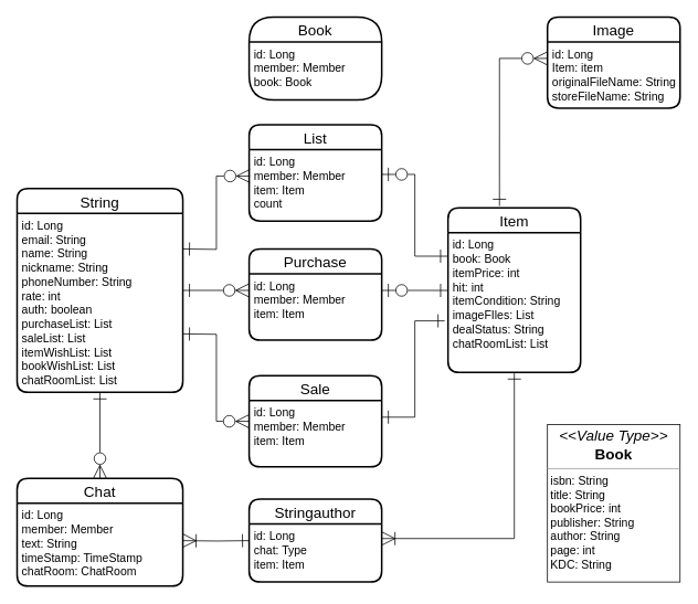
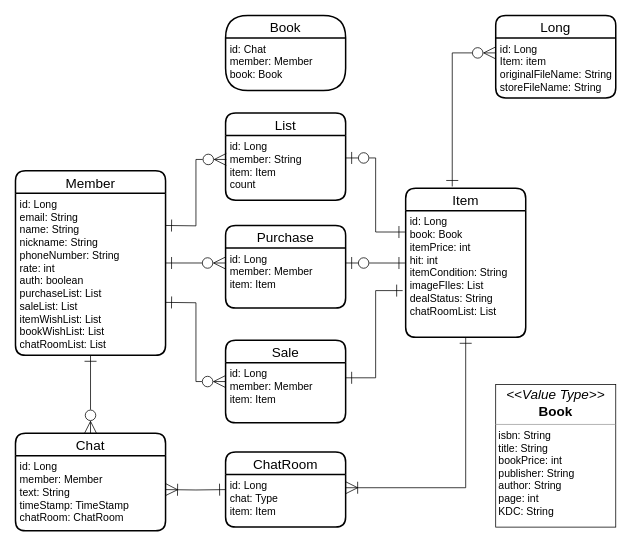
  <mxCell id="0" />
  <mxCell id="1" parent="0" />
  <mxCell id="2" value="" style="edgeStyle=orthogonalEdgeStyle;rounded=0;orthogonalLoop=1;jettySize=auto;html=1;fontSize=30;endArrow=ERzeroToMany;endFill=0;endSize=14;startArrow=ERone;startFill=0;startSize=14;" parent="1" source="6" target="11" edge="1"><mxGeometry relative="1" as="geometry"><mxPoint x="170" y="410" as="sourcePoint" /><mxPoint x="150" y="530" as="targetPoint" /></mxGeometry></mxCell>
  <mxCell id="3" value="" style="edgeStyle=orthogonalEdgeStyle;rounded=0;orthogonalLoop=1;jettySize=auto;html=1;fontSize=30;startArrow=ERone;startFill=0;endArrow=ERzeroToMany;endFill=0;startSize=14;endSize=14;entryX=0;entryY=0.25;entryDx=0;entryDy=0;" parent="1" source="5" target="25" edge="1"><mxGeometry relative="1" as="geometry"><mxPoint x="260" y="370" as="sourcePoint" /><mxPoint x="370" y="348.2" as="targetPoint" /></mxGeometry></mxCell>
  <mxCell id="4" value="" style="edgeStyle=orthogonalEdgeStyle;rounded=0;orthogonalLoop=1;jettySize=auto;html=1;fontSize=30;startArrow=ERzeroToOne;startFill=0;endArrow=ERone;endFill=0;startSize=14;endSize=14;exitX=1;exitY=0.348;exitDx=0;exitDy=0;exitPerimeter=0;entryX=-0.006;entryY=0.168;entryDx=0;entryDy=0;entryPerimeter=0;" parent="1" source="23" target="10" edge="1"><mxGeometry relative="1" as="geometry"><mxPoint x="530" y="348.2" as="sourcePoint" /><mxPoint x="840" y="329.957" as="targetPoint" /></mxGeometry></mxCell>
- <mxCell id="5" value="String" style="swimlane;childLayout=stackLayout;horizontal=1;startSize=30;horizontalStack=0;rounded=1;fontSize=18;fontStyle=0;strokeWidth=2;resizeParent=0;resizeLast=1;shadow=0;dashed=0;align=center;" parent="1" vertex="1"><mxGeometry x="20" y="227" width="200" height="246" as="geometry" /></mxCell>
+ <mxCell id="5" value="Member" style="swimlane;childLayout=stackLayout;horizontal=1;startSize=30;horizontalStack=0;rounded=1;fontSize=18;fontStyle=0;strokeWidth=2;resizeParent=0;resizeLast=1;shadow=0;dashed=0;align=center;" parent="1" vertex="1"><mxGeometry x="20" y="227" width="200" height="246" as="geometry" /></mxCell>
  <mxCell id="6" value="id: Long&#10;email: String&#10;name: String&#10;nickname: String&#10;phoneNumber: String&#10;rate: int&#10;auth: boolean&#10;purchaseList: List&#10;saleList: List&#10;itemWishList: List&#10;bookWishList: List&#10;chatRoomList: List&#10;" style="align=left;strokeColor=none;fillColor=none;spacingLeft=4;fontSize=14;verticalAlign=top;resizable=0;rotatable=0;part=1;" parent="5" vertex="1"><mxGeometry y="30" width="200" height="216" as="geometry" /></mxCell>
  <mxCell id="7" value="Sale" style="swimlane;childLayout=stackLayout;horizontal=1;startSize=30;horizontalStack=0;rounded=1;fontSize=18;fontStyle=0;strokeWidth=2;resizeParent=0;resizeLast=1;shadow=0;dashed=0;align=center;" parent="1" vertex="1"><mxGeometry x="300" y="453" width="160" height="110" as="geometry" /></mxCell>
  <mxCell id="8" value="id: Long&#10;member: Member&#10;item: Item&#10;&#10;" style="align=left;strokeColor=none;fillColor=none;spacingLeft=4;fontSize=14;verticalAlign=top;resizable=0;rotatable=0;part=1;" parent="7" vertex="1"><mxGeometry y="30" width="160" height="80" as="geometry" /></mxCell>
  <mxCell id="9" value="Item" style="swimlane;childLayout=stackLayout;horizontal=1;startSize=30;horizontalStack=0;rounded=1;fontSize=18;fontStyle=0;strokeWidth=2;resizeParent=0;resizeLast=1;shadow=0;dashed=0;align=center;" parent="1" vertex="1"><mxGeometry x="540" y="250.41" width="160" height="198.59" as="geometry" /></mxCell>
  <mxCell id="10" value="id: Long&#10;book: Book&#10;itemPrice: int&#10;hit: int&#10;itemCondition: String&#10;imageFIles: List&#10;dealStatus: String&#10;chatRoomList: List&#10;" style="align=left;strokeColor=none;fillColor=none;spacingLeft=4;fontSize=14;verticalAlign=top;resizable=0;rotatable=0;part=1;" parent="9" vertex="1"><mxGeometry y="30" width="160" height="168.59" as="geometry" /></mxCell>
  <mxCell id="11" value="Chat" style="swimlane;childLayout=stackLayout;horizontal=1;startSize=30;horizontalStack=0;rounded=1;fontSize=18;fontStyle=0;strokeWidth=2;resizeParent=0;resizeLast=1;shadow=0;dashed=0;align=center;" parent="1" vertex="1"><mxGeometry x="20" y="577" width="200" height="130" as="geometry" /></mxCell>
  <mxCell id="12" value="id: Long&#10;member: Member&#10;text: String&#10;timeStamp: TimeStamp&#10;chatRoom: ChatRoom" style="align=left;strokeColor=none;fillColor=none;spacingLeft=4;fontSize=14;verticalAlign=top;resizable=0;rotatable=0;part=1;" parent="11" vertex="1"><mxGeometry y="30" width="200" height="100" as="geometry" /></mxCell>
- <mxCell id="13" value="Stringauthor" style="swimlane;childLayout=stackLayout;horizontal=1;startSize=30;horizontalStack=0;rounded=1;fontSize=18;fontStyle=0;strokeWidth=2;resizeParent=0;resizeLast=1;shadow=0;dashed=0;align=center;" parent="1" vertex="1"><mxGeometry x="300" y="602" width="160" height="100" as="geometry" /></mxCell>
+ <mxCell id="13" value="ChatRoom" style="swimlane;childLayout=stackLayout;horizontal=1;startSize=30;horizontalStack=0;rounded=1;fontSize=18;fontStyle=0;strokeWidth=2;resizeParent=0;resizeLast=1;shadow=0;dashed=0;align=center;" parent="1" vertex="1"><mxGeometry x="300" y="602" width="160" height="100" as="geometry" /></mxCell>
  <mxCell id="14" value="id: Long&#10;chat: Type&#10;item: Item&#10;" style="align=left;strokeColor=none;fillColor=none;spacingLeft=4;fontSize=14;verticalAlign=top;resizable=0;rotatable=0;part=1;" parent="13" vertex="1"><mxGeometry y="30" width="160" height="70" as="geometry" /></mxCell>
  <mxCell id="15" value="" style="edgeStyle=orthogonalEdgeStyle;rounded=0;orthogonalLoop=1;jettySize=auto;html=1;fontSize=30;startArrow=ERone;startFill=0;endArrow=ERzeroToMany;endFill=0;startSize=14;endSize=14;entryX=0.006;entryY=0.371;entryDx=0;entryDy=0;entryPerimeter=0;" parent="1" target="23" edge="1"><mxGeometry relative="1" as="geometry"><mxPoint x="220" y="300" as="sourcePoint" /><mxPoint x="380" y="200" as="targetPoint" /></mxGeometry></mxCell>
  <mxCell id="16" value="" style="edgeStyle=orthogonalEdgeStyle;rounded=0;orthogonalLoop=1;jettySize=auto;html=1;fontSize=30;startArrow=ERone;startFill=0;endArrow=ERzeroToMany;endFill=0;startSize=14;endSize=14;entryX=0;entryY=0.5;entryDx=0;entryDy=0;" parent="1" target="7" edge="1"><mxGeometry relative="1" as="geometry"><mxPoint x="220" y="402.5" as="sourcePoint" /><mxPoint x="380" y="292.5" as="targetPoint" /></mxGeometry></mxCell>
  <mxCell id="17" value="" style="edgeStyle=orthogonalEdgeStyle;rounded=0;orthogonalLoop=1;jettySize=auto;html=1;fontSize=30;startArrow=ERoneToMany;startFill=0;endArrow=ERone;endFill=0;startSize=14;endSize=14;entryX=0;entryY=0.5;entryDx=0;entryDy=0;" parent="1" target="13" edge="1"><mxGeometry relative="1" as="geometry"><mxPoint x="220" y="652" as="sourcePoint" /><mxPoint x="380" y="725" as="targetPoint" /></mxGeometry></mxCell>
  <mxCell id="18" value="" style="edgeStyle=orthogonalEdgeStyle;rounded=0;orthogonalLoop=1;jettySize=auto;html=1;fontSize=30;startArrow=ERone;startFill=0;endArrow=ERone;endFill=0;startSize=14;endSize=14;entryX=1;entryY=0.25;entryDx=0;entryDy=0;exitX=-0.025;exitY=0.631;exitDx=0;exitDy=0;exitPerimeter=0;" parent="1" source="10" target="8" edge="1"><mxGeometry relative="1" as="geometry"><mxPoint x="738.08" y="590" as="sourcePoint" /><mxPoint x="620" y="476.05" as="targetPoint" /></mxGeometry></mxCell>
  <mxCell id="19" value="" style="edgeStyle=orthogonalEdgeStyle;rounded=0;orthogonalLoop=1;jettySize=auto;html=1;fontSize=30;startArrow=ERoneToMany;startFill=0;endArrow=ERone;endFill=0;startSize=14;endSize=14;entryX=0.5;entryY=1;entryDx=0;entryDy=0;exitX=1;exitY=0.25;exitDx=0;exitDy=0;" parent="1" source="14" target="10" edge="1"><mxGeometry relative="1" as="geometry"><mxPoint x="600" y="620" as="sourcePoint" /><mxPoint x="756" y="620" as="targetPoint" /></mxGeometry></mxCell>
  <mxCell id="20" value="Book" style="swimlane;childLayout=stackLayout;horizontal=1;startSize=30;horizontalStack=0;rounded=1;fontSize=18;fontStyle=0;strokeWidth=2;resizeParent=0;resizeLast=1;shadow=0;dashed=0;align=center;arcSize=33;" parent="1" vertex="1"><mxGeometry x="300" y="20" width="160" height="100" as="geometry" /></mxCell>
- <mxCell id="21" value="id: Long&#10;member: Member&#10;book: Book" style="align=left;strokeColor=none;fillColor=none;spacingLeft=4;fontSize=14;verticalAlign=top;resizable=0;rotatable=0;part=1;" parent="20" vertex="1"><mxGeometry y="30" width="160" height="70" as="geometry" /></mxCell>
+ <mxCell id="21" value="id: Chat&#10;member: Member&#10;book: Book" style="align=left;strokeColor=none;fillColor=none;spacingLeft=4;fontSize=14;verticalAlign=top;resizable=0;rotatable=0;part=1;" parent="20" vertex="1"><mxGeometry y="30" width="160" height="70" as="geometry" /></mxCell>
  <mxCell id="22" value="List" style="swimlane;childLayout=stackLayout;horizontal=1;startSize=30;horizontalStack=0;rounded=1;fontSize=18;fontStyle=0;strokeWidth=2;resizeParent=0;resizeLast=1;shadow=0;dashed=0;align=center;" parent="1" vertex="1"><mxGeometry x="300" y="150" width="160" height="116.25" as="geometry" /></mxCell>
- <mxCell id="23" value="id: Long&#10;member: Member&#10;item: Item&#10;count" style="align=left;strokeColor=none;fillColor=none;spacingLeft=4;fontSize=14;verticalAlign=top;resizable=0;rotatable=0;part=1;" parent="22" vertex="1"><mxGeometry y="30" width="160" height="86.25" as="geometry" /></mxCell>
+ <mxCell id="23" value="id: Long&#10;member: String&#10;item: Item&#10;count" style="align=left;strokeColor=none;fillColor=none;spacingLeft=4;fontSize=14;verticalAlign=top;resizable=0;rotatable=0;part=1;" parent="22" vertex="1"><mxGeometry y="30" width="160" height="86.25" as="geometry" /></mxCell>
  <mxCell id="24" value="Purchase" style="swimlane;childLayout=stackLayout;horizontal=1;startSize=30;horizontalStack=0;rounded=1;fontSize=18;fontStyle=0;strokeWidth=2;resizeParent=0;resizeLast=1;shadow=0;dashed=0;align=center;" parent="1" vertex="1"><mxGeometry x="300" y="300" width="160" height="110" as="geometry" /></mxCell>
  <mxCell id="25" value="id: Long&#10;member: Member&#10;item: Item&#10;&#10;" style="align=left;strokeColor=none;fillColor=none;spacingLeft=4;fontSize=14;verticalAlign=top;resizable=0;rotatable=0;part=1;" parent="24" vertex="1"><mxGeometry y="30" width="160" height="80" as="geometry" /></mxCell>
  <mxCell id="26" value="" style="edgeStyle=orthogonalEdgeStyle;rounded=0;orthogonalLoop=1;jettySize=auto;html=1;fontSize=30;startArrow=ERzeroToOne;startFill=0;endArrow=ERone;endFill=0;startSize=14;endSize=14;exitX=1;exitY=0.25;exitDx=0;exitDy=0;entryX=-0.006;entryY=0.413;entryDx=0;entryDy=0;entryPerimeter=0;" parent="1" source="25" target="10" edge="1"><mxGeometry relative="1" as="geometry"><mxPoint x="550" y="350.173" as="sourcePoint" /><mxPoint x="667.92" y="349.998" as="targetPoint" /></mxGeometry></mxCell>
  <mxCell id="27" value="&lt;p style=&quot;margin: 4px 0px 0px ; text-align: center ; font-size: 18px&quot;&gt;&lt;i&gt;&amp;lt;&amp;lt;Value Type&amp;gt;&amp;gt;&lt;/i&gt;&lt;br&gt;&lt;b&gt;Book&lt;/b&gt;&lt;/p&gt;&lt;hr size=&quot;1&quot;&gt;&lt;p style=&quot;margin: 0px 0px 0px 4px ; font-size: 14px&quot;&gt;&lt;font style=&quot;font-size: 14px&quot;&gt;isbn: String&lt;br style=&quot;padding: 0px ; margin: 0px&quot;&gt;title: String&lt;br style=&quot;padding: 0px ; margin: 0px&quot;&gt;bookPrice: int&lt;br style=&quot;padding: 0px ; margin: 0px&quot;&gt;publisher: String&lt;br style=&quot;padding: 0px ; margin: 0px&quot;&gt;author: String&lt;br style=&quot;padding: 0px ; margin: 0px&quot;&gt;page: int&lt;br style=&quot;padding: 0px ; margin: 0px&quot;&gt;KDC: String&lt;/font&gt;&lt;/p&gt;&lt;div style=&quot;padding: 0px ; margin: 0px ; font-size: 14px&quot;&gt;&lt;br style=&quot;padding: 0px ; margin: 0px&quot;&gt;&lt;/div&gt;&lt;div style=&quot;padding: 0px ; margin: 0px&quot;&gt;&lt;br style=&quot;padding: 0px ; margin: 0px ; font-size: 14px&quot;&gt;&lt;/div&gt;" style="verticalAlign=top;align=left;overflow=fill;fontSize=12;fontFamily=Helvetica;html=1;" parent="1" vertex="1"><mxGeometry x="660" y="512" width="160" height="190" as="geometry" /></mxCell>
- <mxCell id="28" value="Image" style="swimlane;childLayout=stackLayout;horizontal=1;startSize=30;horizontalStack=0;rounded=1;fontSize=18;fontStyle=0;strokeWidth=2;resizeParent=0;resizeLast=1;shadow=0;dashed=0;align=center;" parent="1" vertex="1"><mxGeometry x="660" y="20" width="160" height="110" as="geometry" /></mxCell>
+ <mxCell id="28" value="Long" style="swimlane;childLayout=stackLayout;horizontal=1;startSize=30;horizontalStack=0;rounded=1;fontSize=18;fontStyle=0;strokeWidth=2;resizeParent=0;resizeLast=1;shadow=0;dashed=0;align=center;" parent="1" vertex="1"><mxGeometry x="660" y="20" width="160" height="110" as="geometry" /></mxCell>
  <mxCell id="29" value="id: Long&#10;Item: item&#10;originalFileName: String&#10;storeFileName: String" style="align=left;strokeColor=none;fillColor=none;spacingLeft=4;fontSize=14;verticalAlign=top;resizable=0;rotatable=0;part=1;" parent="28" vertex="1"><mxGeometry y="30" width="160" height="80" as="geometry" /></mxCell>
  <mxCell id="30" value="" style="edgeStyle=orthogonalEdgeStyle;rounded=0;orthogonalLoop=1;jettySize=auto;html=1;fontSize=30;startArrow=ERzeroToMany;startFill=0;endArrow=ERone;endFill=0;startSize=14;endSize=14;exitX=0;exitY=0.25;exitDx=0;exitDy=0;entryX=0.388;entryY=-0.012;entryDx=0;entryDy=0;entryPerimeter=0;" parent="1" source="29" target="9" edge="1"><mxGeometry relative="1" as="geometry"><mxPoint x="560" y="140.015" as="sourcePoint" /><mxPoint x="639.04" y="239.496" as="targetPoint" /><Array as="points"><mxPoint x="602" y="70" /></Array></mxGeometry></mxCell>
